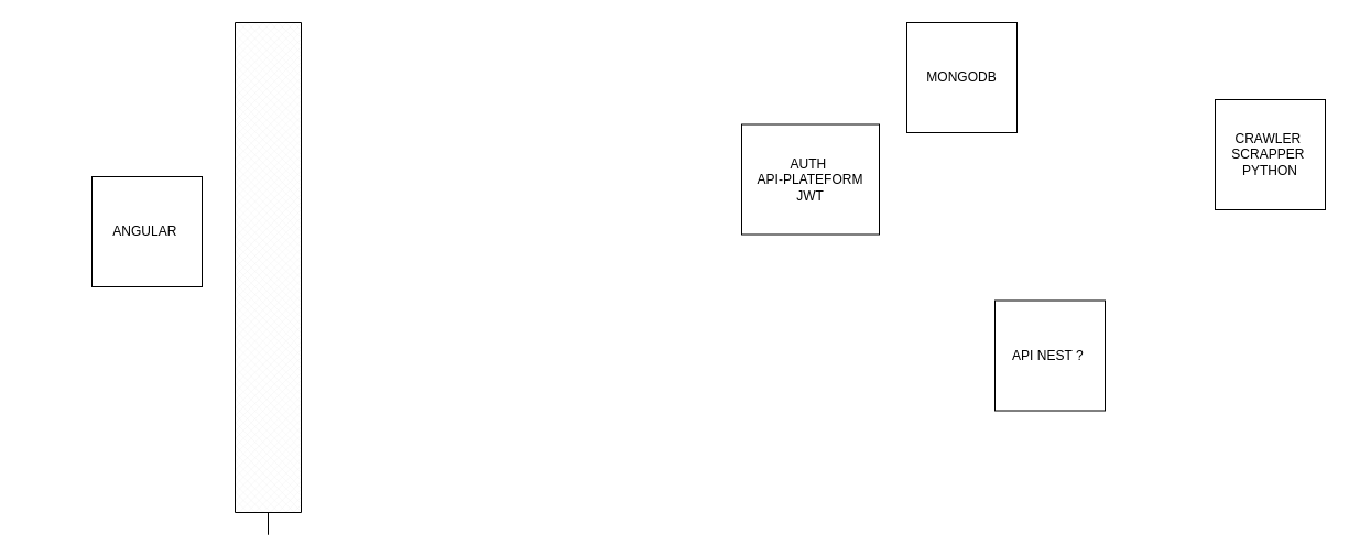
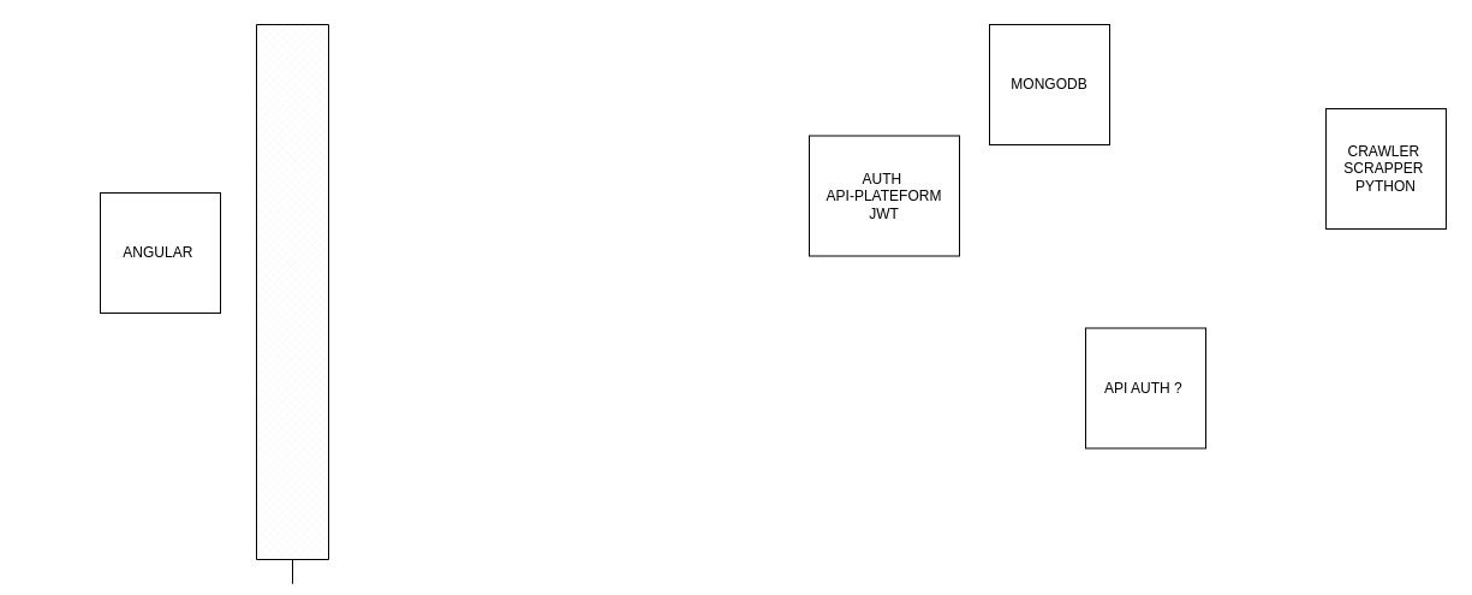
  <mxCell id="0" />
  <mxCell id="1" parent="0" />
  <mxCell id="2" value="ANGULAR&amp;nbsp;" style="whiteSpace=wrap;html=1;aspect=fixed;" vertex="1" parent="1"><mxGeometry x="83" y="160" width="100" height="100" as="geometry" /></mxCell>
  <mxCell id="3" value="AUTH&amp;nbsp;&lt;br&gt;API-PLATEFORM&lt;br&gt;JWT" style="whiteSpace=wrap;html=1;aspect=fixed;" vertex="1" parent="1"><mxGeometry x="673" y="112.5" width="125" height="100" as="geometry" /></mxCell>
  <mxCell id="4" value="CRAWLER&amp;nbsp;&lt;br&gt;SCRAPPER&amp;nbsp;&lt;br&gt;PYTHON" style="whiteSpace=wrap;html=1;aspect=fixed;" vertex="1" parent="1"><mxGeometry x="1103" y="90" width="100" height="100" as="geometry" /></mxCell>
  <mxCell id="5" value="MONGODB" style="whiteSpace=wrap;html=1;aspect=fixed;" vertex="1" parent="1"><mxGeometry x="823" y="20" width="100" height="100" as="geometry" /></mxCell>
- <mxCell id="6" value="API NEST ?&amp;nbsp;" style="whiteSpace=wrap;html=1;aspect=fixed;" vertex="1" parent="1"><mxGeometry x="903" y="272.5" width="100" height="100" as="geometry" /></mxCell>
+ <mxCell id="6" value="API AUTH ?&amp;nbsp;" style="whiteSpace=wrap;html=1;aspect=fixed;" vertex="1" parent="1"><mxGeometry x="903" y="272.5" width="100" height="100" as="geometry" /></mxCell>
  <mxCell id="7" style="edgeStyle=orthogonalEdgeStyle;rounded=0;orthogonalLoop=1;jettySize=auto;html=1;" edge="1" parent="1" source="8"><mxGeometry relative="1" as="geometry"><mxPoint x="243" y="280" as="targetPoint" /></mxGeometry></mxCell>
  <mxCell id="8" value="" style="verticalLabelPosition=bottom;verticalAlign=top;html=1;shape=mxgraph.basic.patternFillRect;fillStyle=diagGrid;step=5;fillStrokeWidth=0.2;fillStrokeColor=#dddddd;rotation=90;" vertex="1" parent="1"><mxGeometry x="20.5" y="212.5" width="445" height="60" as="geometry" /></mxCell>
